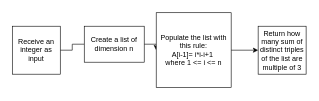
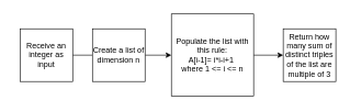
  <mxCell id="0" />
  <mxCell id="1" parent="0" />
  <mxCell id="2" style="edgeStyle=orthogonalEdgeStyle;rounded=0;orthogonalLoop=1;jettySize=auto;html=1;exitX=1;exitY=0.5;exitDx=0;exitDy=0;entryX=0;entryY=0.5;entryDx=0;entryDy=0;endArrow=none;" edge="1" parent="1" source="3" target="5"><mxGeometry relative="1" as="geometry" /></mxCell>
- <mxCell id="3" value="Receive an integer as input" style="whiteSpace=wrap;html=1;aspect=fixed;" vertex="1" parent="1"><mxGeometry x="20" y="43" width="80" height="80" as="geometry" /></mxCell>
+ <mxCell id="3" value="Receive an integer as input" style="whiteSpace=wrap;html=1;aspect=fixed;" vertex="1" parent="1"><mxGeometry x="30" y="43" width="80" height="80" as="geometry" /></mxCell>
  <mxCell id="4" style="edgeStyle=orthogonalEdgeStyle;rounded=0;orthogonalLoop=1;jettySize=auto;html=1;exitX=1;exitY=0.5;exitDx=0;exitDy=0;entryX=0;entryY=0.5;entryDx=0;entryDy=0;" edge="1" parent="1" source="5" target="7"><mxGeometry relative="1" as="geometry"><mxPoint x="260" y="83" as="targetPoint" /></mxGeometry></mxCell>
- <mxCell id="5" value="Create a list of dimension n" style="whiteSpace=wrap;html=1;aspect=fixed;fontSize=12;" vertex="1" parent="1"><mxGeometry x="140" y="43" width="100" height="60" as="geometry" /></mxCell>
+ <mxCell id="5" value="Create a list of dimension n" style="whiteSpace=wrap;html=1;aspect=fixed;fontSize=12;" vertex="1" parent="1"><mxGeometry x="140" y="43" width="80" height="80" as="geometry" /></mxCell>
  <mxCell id="6" style="edgeStyle=orthogonalEdgeStyle;rounded=0;orthogonalLoop=1;jettySize=auto;html=1;exitX=1;exitY=0.5;exitDx=0;exitDy=0;entryX=0;entryY=0.5;entryDx=0;entryDy=0;" edge="1" parent="1" source="7" target="8"><mxGeometry relative="1" as="geometry" /></mxCell>
  <mxCell id="7" value="Populate the list with this rule:&lt;div&gt;A[i-1]= i*i-i+1&amp;nbsp;&lt;/div&gt;&lt;div&gt;where 1 &amp;lt;= i &amp;lt;= n&lt;/div&gt;" style="whiteSpace=wrap;html=1;aspect=fixed;fontSize=12;" vertex="1" parent="1"><mxGeometry x="260" y="20.5" width="125" height="125" as="geometry" /></mxCell>
  <mxCell id="8" value="Return how many sum of distinct triples of the list are multiple of 3" style="whiteSpace=wrap;html=1;aspect=fixed;fontSize=12;" vertex="1" parent="1"><mxGeometry x="430" y="43" width="80" height="80" as="geometry" /></mxCell>
